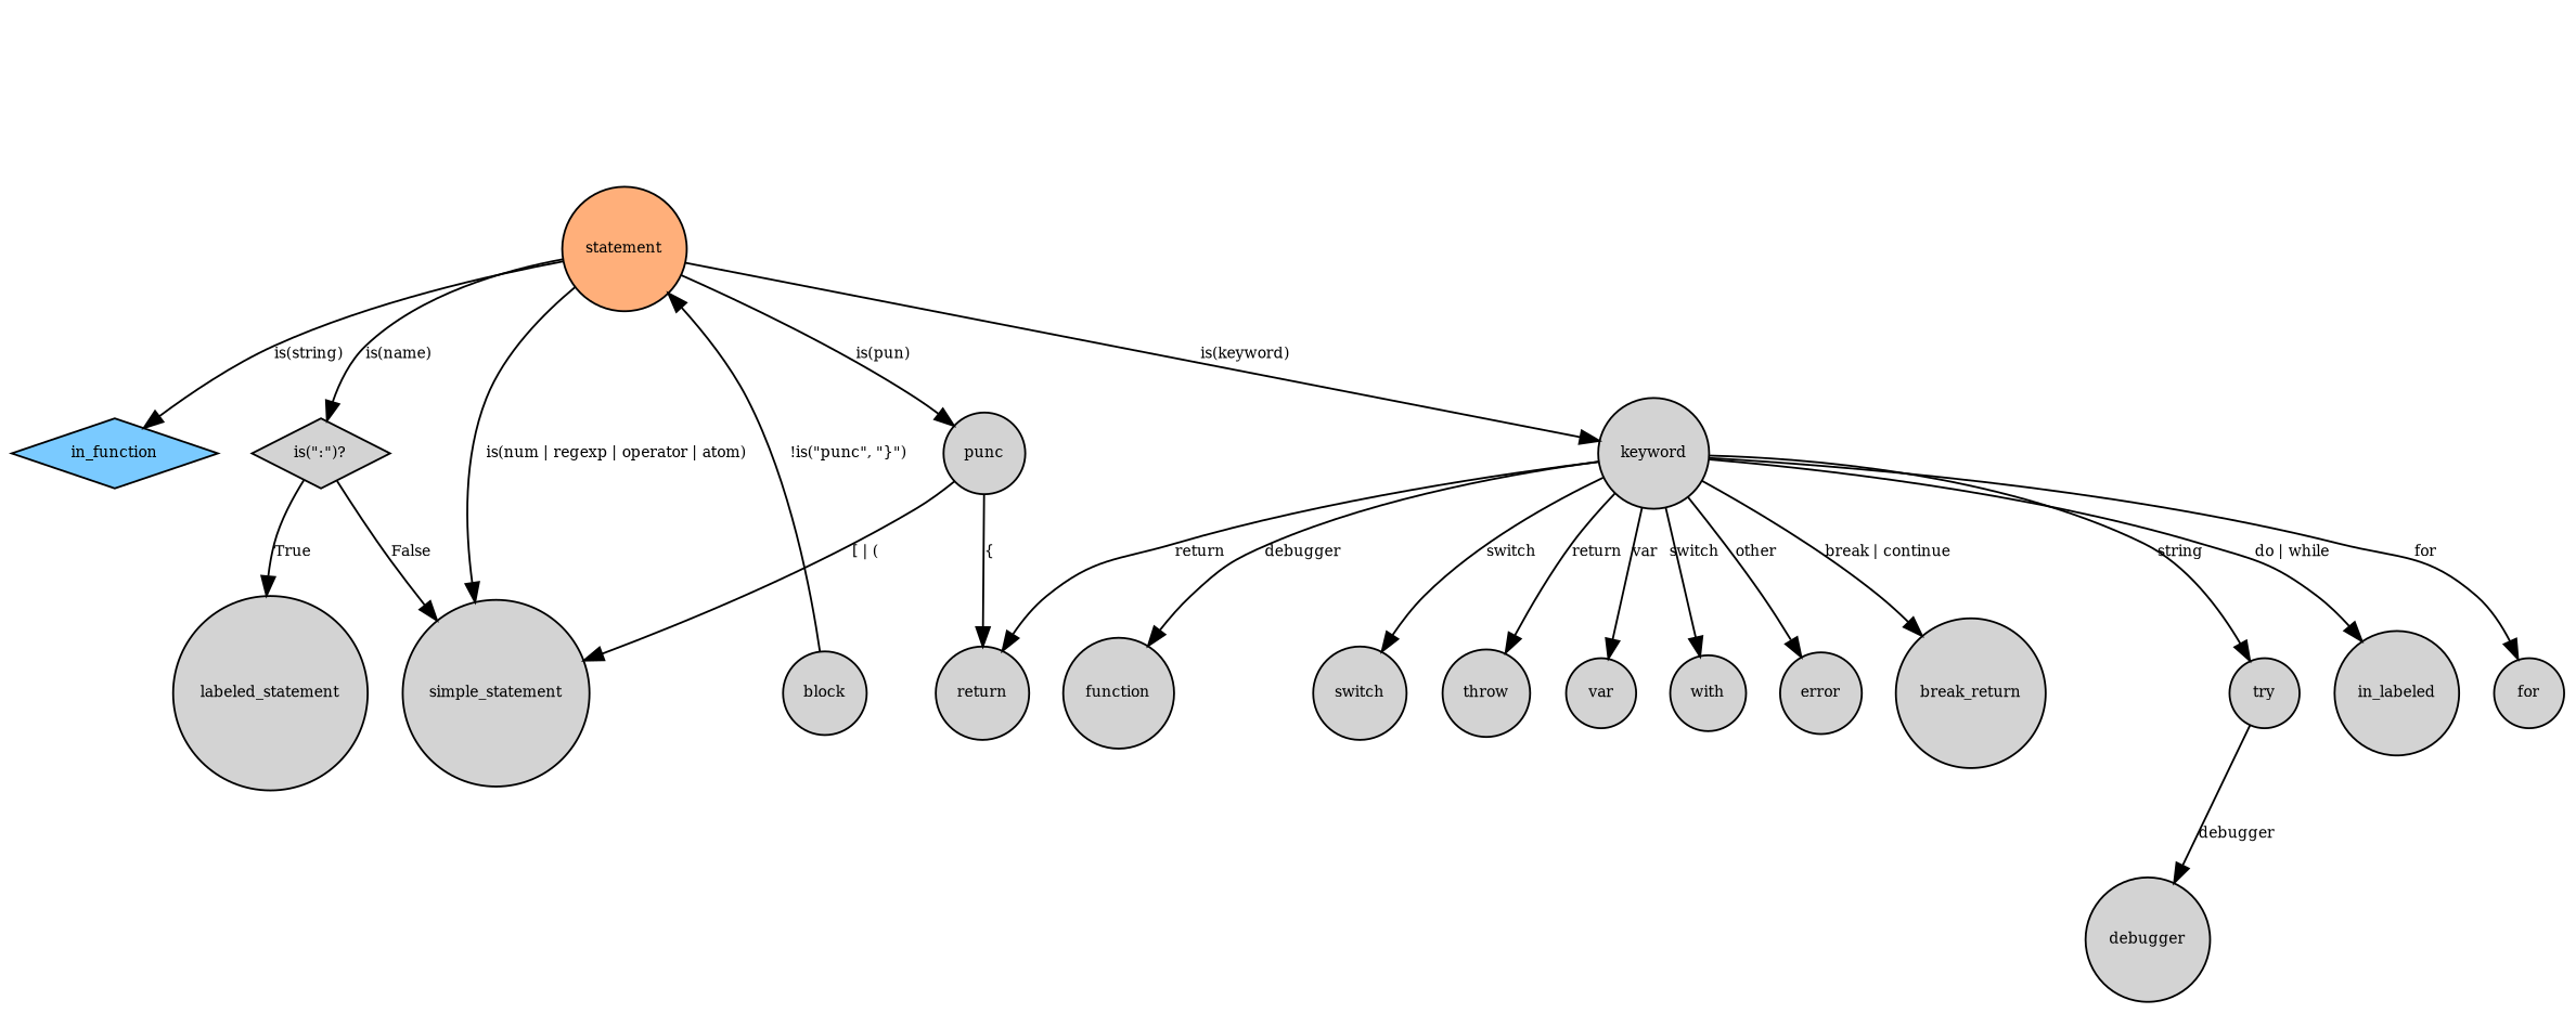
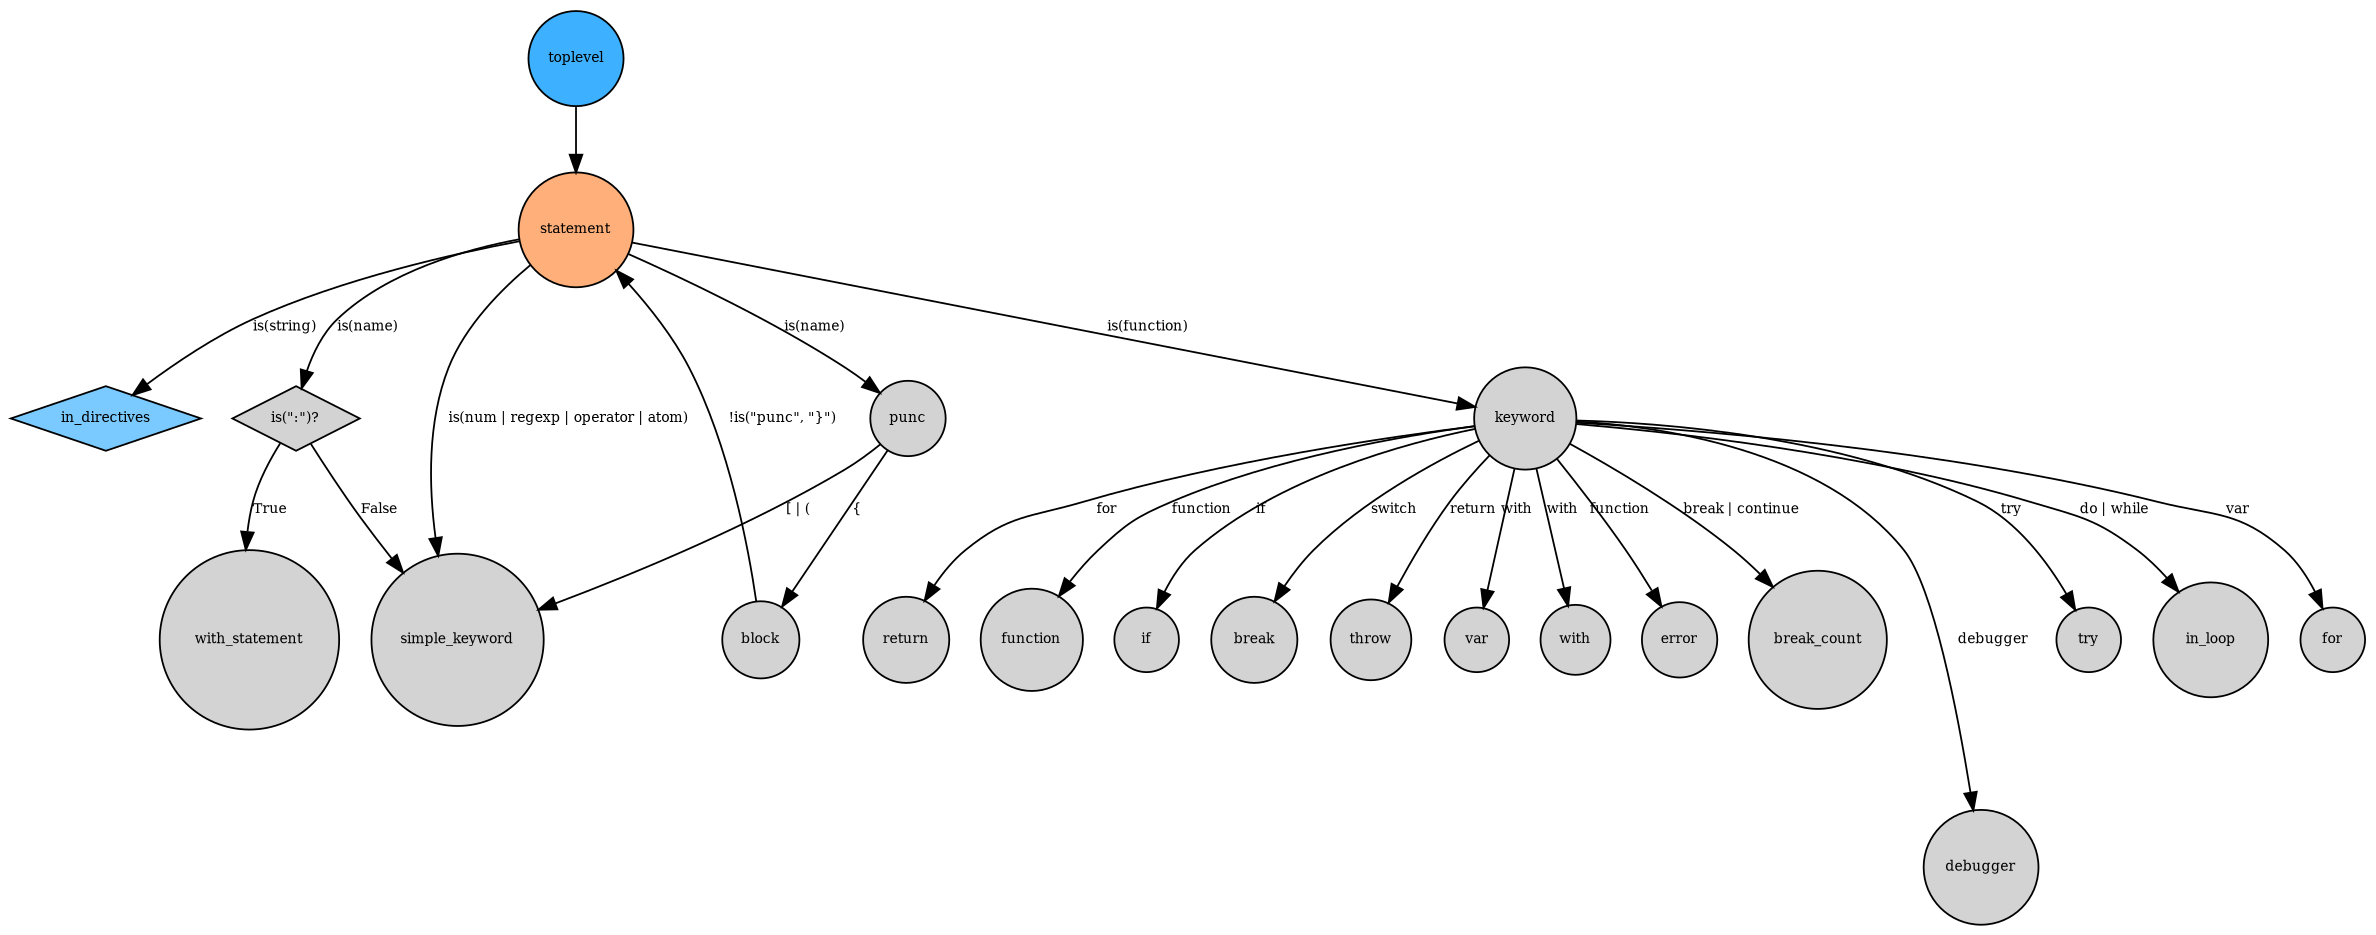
  digraph {
    node [fontsize=8 shape=circle style=filled]
    edge [fontsize=8]
+   toplevel [fillcolor="#3DB1FF"]
    n2 [fillcolor="#FFAF7A" label=statement]
-   n3 [fillcolor="#7ACAFF" label=in_function shape=diamond]
-   simple_statement
+   n3 [fillcolor="#7ACAFF" label=in_directives shape=diamond]
+   simple_statement [label=simple_keyword]
    n5 [label="is(\":\")?" shape=diamond]
    punc
    keyword
-   labeled_statement
+   labeled_statement [label=with_statement]
    block
    error
-   break_count [label=break_return]
+   break_count
    debugger
-   in_loop [label=in_labeled]
+   in_loop
    for
    function
+   if
    return
-   switch
+   switch [label=break]
    throw
    try
    var
    with
+   toplevel -> n2
    n2 -> n3 [label="is(string)"]
    n2 -> simple_statement [label="is(num | regexp | operator | atom)"]
    n2 -> n5 [label="is(name)"]
-   n2 -> punc [label="is(pun)"]
-   n2 -> keyword [label="is(keyword)"]
+   n2 -> punc [label="is(name)"]
+   n2 -> keyword [label="is(function)"]
    n5 -> simple_statement [label=False]
    n5 -> labeled_statement [label=True]
    punc -> simple_statement [label="[ | ("]
-   punc -> return [label="{"]
-   keyword -> error [label=other]
+   punc -> block [label="{"]
+   keyword -> error [label=function]
    keyword -> break_count [label="break | continue"]
-   try -> debugger [label=debugger]
+   keyword -> debugger [label=debugger]
    keyword -> in_loop [label="do | while"]
-   keyword -> for [label=for]
-   keyword -> function [label=debugger]
-   keyword -> return [label=return]
+   keyword -> for [label=var]
+   keyword -> function [label=function]
+   keyword -> if [label=if]
+   keyword -> return [label=for]
    keyword -> switch [label=switch]
    keyword -> throw [label=return]
-   keyword -> try [label=string]
-   keyword -> var [label=var]
-   keyword -> with [label=switch]
+   keyword -> try [label=try]
+   keyword -> var [label=with]
+   keyword -> with [label=with]
    block -> n2 [label="!is(\"punc\", \"}\")"]
  }
